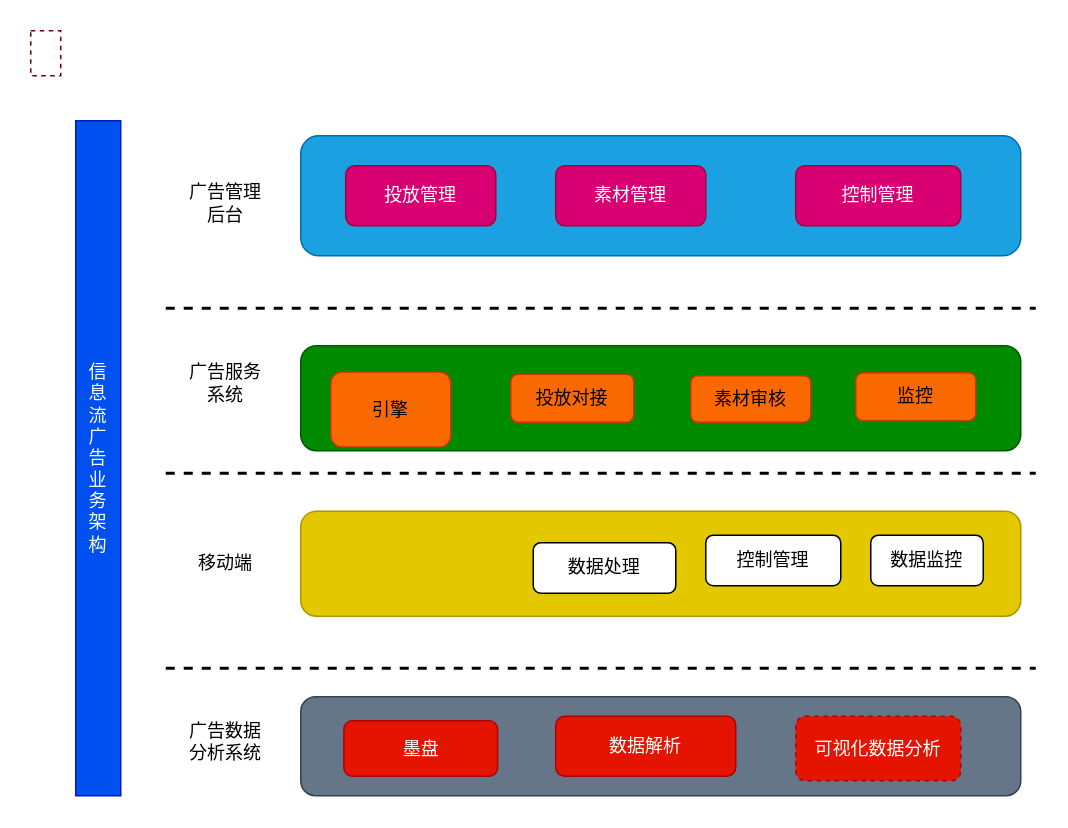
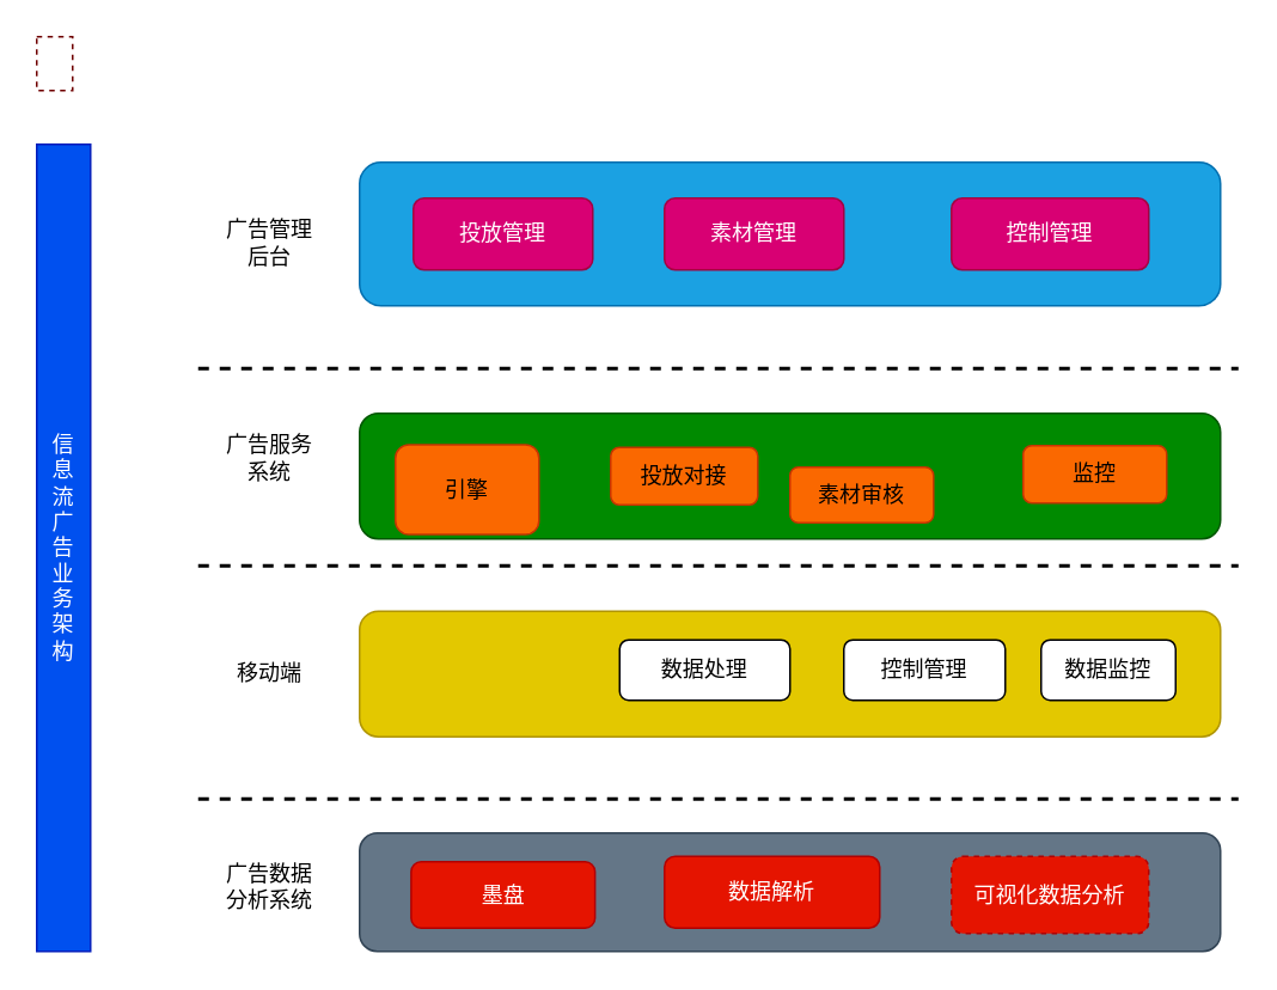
  <mxCell id="0" />
  <mxCell id="1" parent="0" />
- <mxCell id="2" value="信&lt;br&gt;息&lt;br&gt;流&lt;br&gt;广&lt;br&gt;告&lt;br&gt;业&lt;br&gt;务&lt;br&gt;架&lt;br&gt;构" style="rounded=0;html=1;labelPosition=center;verticalLabelPosition=middle;align=center;verticalAlign=middle;whiteSpace=wrap;horizontal=1;fillColor=#0050ef;fontColor=#ffffff;strokeColor=#001DBC;" vertex="1" parent="1"><mxGeometry x="50" y="80" width="30" height="450" as="geometry" /></mxCell>
+ <mxCell id="2" value="信&lt;br&gt;息&lt;br&gt;流&lt;br&gt;广&lt;br&gt;告&lt;br&gt;业&lt;br&gt;务&lt;br&gt;架&lt;br&gt;构" style="rounded=0;html=1;labelPosition=center;verticalLabelPosition=middle;align=center;verticalAlign=middle;whiteSpace=wrap;horizontal=1;fillColor=#0050ef;fontColor=#ffffff;strokeColor=#001DBC;" vertex="1" parent="1"><mxGeometry x="20" y="80" width="30" height="450" as="geometry" /></mxCell>
  <mxCell id="3" value="" style="line;strokeWidth=2;html=1;dashed=1;" vertex="1" parent="1"><mxGeometry x="110" y="200" width="580" height="10" as="geometry" /></mxCell>
  <mxCell id="4" value="广告管理后台" style="text;html=1;strokeColor=none;fillColor=none;align=center;verticalAlign=middle;whiteSpace=wrap;rounded=0;" vertex="1" parent="1"><mxGeometry x="120" y="120" width="60" height="30" as="geometry" /></mxCell>
  <mxCell id="5" value="广告服务系统" style="text;html=1;strokeColor=none;fillColor=none;align=center;verticalAlign=middle;whiteSpace=wrap;rounded=0;" vertex="1" parent="1"><mxGeometry x="120" y="240" width="60" height="30" as="geometry" /></mxCell>
  <mxCell id="6" value="" style="line;strokeWidth=2;html=1;dashed=1;" vertex="1" parent="1"><mxGeometry x="110" y="310" width="580" height="10" as="geometry" /></mxCell>
  <mxCell id="7" value="" style="line;strokeWidth=2;html=1;dashed=1;" vertex="1" parent="1"><mxGeometry x="110" y="440" width="580" height="10" as="geometry" /></mxCell>
  <mxCell id="8" value="移动端" style="text;html=1;strokeColor=none;fillColor=none;align=center;verticalAlign=middle;whiteSpace=wrap;rounded=0;" vertex="1" parent="1"><mxGeometry x="120" y="360" width="60" height="30" as="geometry" /></mxCell>
  <mxCell id="9" value="广告数据分析系统" style="text;html=1;strokeColor=none;fillColor=none;align=center;verticalAlign=middle;whiteSpace=wrap;rounded=0;" vertex="1" parent="1"><mxGeometry x="120" y="479" width="60" height="30" as="geometry" /></mxCell>
  <mxCell id="10" value="" style="rounded=1;whiteSpace=wrap;html=1;fillColor=#1ba1e2;fontColor=#ffffff;strokeColor=#006EAF;" vertex="1" parent="1"><mxGeometry x="200" y="90" width="480" height="80" as="geometry" /></mxCell>
  <mxCell id="11" value="投放管理" style="rounded=1;whiteSpace=wrap;html=1;fillColor=#d80073;fontColor=#ffffff;strokeColor=#A50040;" vertex="1" parent="1"><mxGeometry x="230" y="110" width="100" height="40" as="geometry" /></mxCell>
  <mxCell id="12" value="素材管理" style="rounded=1;whiteSpace=wrap;html=1;fillColor=#d80073;fontColor=#ffffff;strokeColor=#A50040;" vertex="1" parent="1"><mxGeometry x="370" y="110" width="100" height="40" as="geometry" /></mxCell>
  <mxCell id="13" value="控制管理" style="rounded=1;whiteSpace=wrap;html=1;fillColor=#d80073;fontColor=#ffffff;strokeColor=#A50040;" vertex="1" parent="1"><mxGeometry x="530" y="110" width="110" height="40" as="geometry" /></mxCell>
  <mxCell id="14" value="" style="rounded=1;whiteSpace=wrap;html=1;fillColor=#008a00;fontColor=#ffffff;strokeColor=#005700;" vertex="1" parent="1"><mxGeometry x="200" y="230" width="480" height="70" as="geometry" /></mxCell>
  <mxCell id="15" value="引擎" style="rounded=1;whiteSpace=wrap;html=1;fillColor=#fa6800;fontColor=#000000;strokeColor=#C73500;" vertex="1" parent="1"><mxGeometry x="220" y="247.5" width="80" height="50" as="geometry" /></mxCell>
  <mxCell id="16" value="" style="rounded=1;whiteSpace=wrap;html=1;fillColor=#e3c800;fontColor=#000000;strokeColor=#B09500;" vertex="1" parent="1"><mxGeometry x="200" y="340.31" width="480" height="70" as="geometry" /></mxCell>
- <mxCell id="17" value="数据处理" style="rounded=1;whiteSpace=wrap;html=1;" vertex="1" parent="1"><mxGeometry x="355" y="361.25" width="95" height="33.75" as="geometry" /></mxCell>
+ <mxCell id="17" value="数据处理" style="rounded=1;whiteSpace=wrap;html=1;" vertex="1" parent="1"><mxGeometry x="345" y="356.25" width="95" height="33.75" as="geometry" /></mxCell>
  <mxCell id="18" value="控制管理" style="rounded=1;whiteSpace=wrap;html=1;" vertex="1" parent="1"><mxGeometry x="470" y="356.25" width="90" height="33.75" as="geometry" /></mxCell>
  <mxCell id="19" value="数据监控" style="rounded=1;whiteSpace=wrap;html=1;" vertex="1" parent="1"><mxGeometry x="580" y="356.25" width="75" height="33.75" as="geometry" /></mxCell>
  <mxCell id="20" value="" style="rounded=1;whiteSpace=wrap;html=1;fillColor=#647687;fontColor=#ffffff;strokeColor=#314354;" vertex="1" parent="1"><mxGeometry x="200" y="464" width="480" height="66" as="geometry" /></mxCell>
  <mxCell id="21" value="墨盘" style="rounded=1;whiteSpace=wrap;html=1;fillColor=#e51400;strokeColor=#B20000;fontColor=#ffffff;" vertex="1" parent="1"><mxGeometry x="228.75" y="480" width="102.5" height="37" as="geometry" /></mxCell>
  <mxCell id="22" value="可视化数据分析" style="rounded=1;whiteSpace=wrap;html=1;fillColor=#e51400;fontColor=#ffffff;strokeColor=#B20000;dashed=1;" vertex="1" parent="1"><mxGeometry x="530" y="477" width="110" height="43" as="geometry" /></mxCell>
  <mxCell id="23" value="数据解析" style="rounded=1;whiteSpace=wrap;html=1;fillColor=#e51400;fontColor=#ffffff;strokeColor=#B20000;" vertex="1" parent="1"><mxGeometry x="370" y="477" width="120" height="40" as="geometry" /></mxCell>
  <mxCell id="24" value="投放对接" style="rounded=1;whiteSpace=wrap;html=1;fillColor=#fa6800;fontColor=#000000;strokeColor=#C73500;" vertex="1" parent="1"><mxGeometry x="340" y="249" width="82" height="32" as="geometry" /></mxCell>
- <mxCell id="25" value="素材审核" style="rounded=1;whiteSpace=wrap;html=1;fillColor=#fa6800;fontColor=#000000;strokeColor=#C73500;" vertex="1" parent="1"><mxGeometry x="460" y="250" width="80" height="31" as="geometry" /></mxCell>
+ <mxCell id="25" value="素材审核" style="rounded=1;whiteSpace=wrap;html=1;fillColor=#fa6800;fontColor=#000000;strokeColor=#C73500;" vertex="1" parent="1"><mxGeometry x="440" y="260" width="80" height="31" as="geometry" /></mxCell>
  <mxCell id="26" value="监控" style="rounded=1;whiteSpace=wrap;html=1;fillColor=#fa6800;fontColor=#000000;strokeColor=#C73500;" vertex="1" parent="1"><mxGeometry x="570" y="248" width="80" height="32" as="geometry" /></mxCell>
  <mxCell id="27" value="" style="rounded=0;whiteSpace=wrap;html=1;fillColor=none;dashed=1;fontColor=#ffffff;strokeColor=#6F0000;gradientColor=default;" vertex="1" parent="1"><mxGeometry x="20" y="20" width="20" height="30" as="geometry" /></mxCell>
